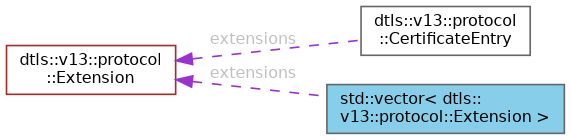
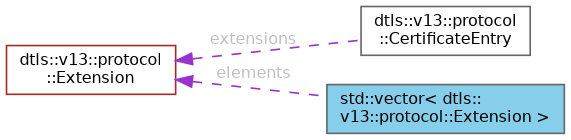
  digraph {
    rankdir=LR
    node [color=gray40 fillcolor=white fontname=Helvetica fontsize=10 shape=box style=filled]
    edge [color=darkorchid3 dir=back fontcolor=grey fontname=Helvetica fontsize=10 labelfontname=Helvetica labelfontsize=10 style=dashed]
    n1 [fontcolor=black height=0.2 label="dtls::v13::protocol\l::CertificateEntry" width=0.4]
    n2 [fillcolor=skyblue height=0.2 label="std::vector\< dtls::\lv13::protocol::Extension \>" width=0.4]
    n3 [color=brown height=0.2 label="dtls::v13::protocol\l::Extension" width=0.4]
    n3 -> n1 [label=" extensions"]
-   n3 -> n2 [label=" extensions"]
+   n3 -> n2 [label=" elements"]
  }
